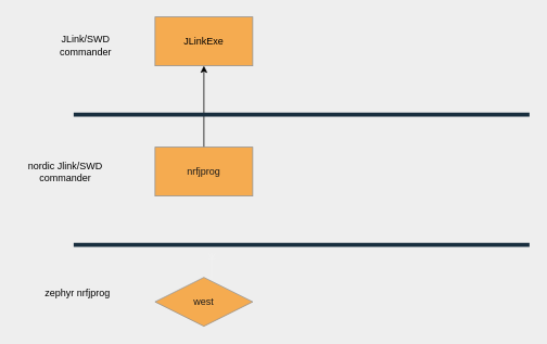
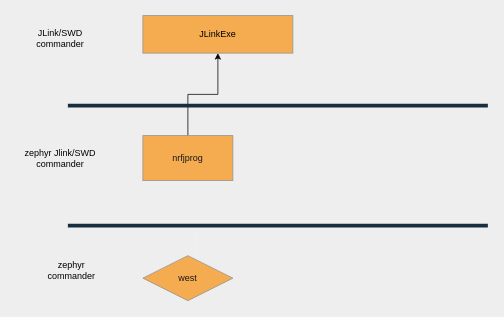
  <mxCell id="0" />
  <mxCell id="1" parent="0" />
- <mxCell id="2" value="&lt;span style=&quot;color: rgb(0 , 0 , 0)&quot;&gt;JLinkExe&lt;/span&gt;" style="whiteSpace=wrap;html=1;fillColor=#F5AB50;strokeColor=#909090;fontColor=#1A1A1A;" parent="1" vertex="1"><mxGeometry x="190" y="20" width="120" height="60" as="geometry" /></mxCell>
+ <mxCell id="2" value="&lt;span style=&quot;color: rgb(0 , 0 , 0)&quot;&gt;JLinkExe&lt;/span&gt;" style="whiteSpace=wrap;html=1;fillColor=#F5AB50;strokeColor=#909090;fontColor=#1A1A1A;" parent="1" vertex="1"><mxGeometry x="190" y="20" width="200" height="50" as="geometry" /></mxCell>
  <mxCell id="3" style="edgeStyle=orthogonalEdgeStyle;rounded=0;orthogonalLoop=1;jettySize=auto;html=1;entryX=0.5;entryY=1;entryDx=0;entryDy=0;endArrow=classic;endFill=1;strokeColor=#000000;" edge="1" parent="1" source="4" target="2"><mxGeometry relative="1" as="geometry" /></mxCell>
  <mxCell id="4" value="nrfjprog" style="whiteSpace=wrap;html=1;fillColor=#F5AB50;strokeColor=#909090;fontColor=#1A1A1A;" parent="1" vertex="1"><mxGeometry x="190" y="180" width="120" height="60" as="geometry" /></mxCell>
  <mxCell id="5" value="" style="endArrow=none;html=1;strokeColor=#182E3E;strokeWidth=5;fontColor=#1A1A1A;labelBackgroundColor=#EEEEEE;" parent="1" edge="1"><mxGeometry width="50" height="50" relative="1" as="geometry"><mxPoint x="90" y="140" as="sourcePoint" /><mxPoint x="650" y="140" as="targetPoint" /></mxGeometry></mxCell>
  <mxCell id="6" style="edgeStyle=orthogonalEdgeStyle;rounded=0;orthogonalLoop=1;jettySize=auto;html=1;exitX=0.5;exitY=0;exitDx=0;exitDy=0;endArrow=ERoneToMany;endFill=0;strokeColor=#f0f0f0;" edge="1" parent="1" source="7"><mxGeometry relative="1" as="geometry"><mxPoint x="260" y="310" as="targetPoint" /></mxGeometry></mxCell>
  <mxCell id="7" value="west" style="rhombus;whiteSpace=wrap;html=1;fillColor=#F5AB50;strokeColor=#909090;fontColor=#1A1A1A;" parent="1" vertex="1"><mxGeometry x="190" y="340" width="120" height="60" as="geometry" /></mxCell>
- <mxCell id="8" value="JLink/SWD commander" style="text;html=1;strokeColor=none;fillColor=none;align=center;verticalAlign=middle;whiteSpace=wrap;fontColor=#000000;" parent="1" vertex="1"><mxGeometry x="45" y="45" width="120" height="20" as="geometry" /></mxCell>
+ <mxCell id="8" value="JLink/SWD commander" style="text;html=1;strokeColor=none;fillColor=none;align=center;verticalAlign=middle;whiteSpace=wrap;fontColor=#000000;" parent="1" vertex="1"><mxGeometry x="20" y="40" width="120" height="20" as="geometry" /></mxCell>
  <mxCell id="9" value="" style="endArrow=none;html=1;strokeColor=#182E3E;strokeWidth=5;fontColor=#1A1A1A;labelBackgroundColor=#EEEEEE;" parent="1" edge="1"><mxGeometry width="50" height="50" relative="1" as="geometry"><mxPoint x="90" y="300" as="sourcePoint" /><mxPoint x="650" y="300" as="targetPoint" /></mxGeometry></mxCell>
- <mxCell id="10" value="zephyr nrfjprog" style="text;html=1;align=center;verticalAlign=middle;whiteSpace=wrap;fontColor=#000000;" parent="1" vertex="1"><mxGeometry x="50" y="350" width="90" height="20" as="geometry" /></mxCell>
- <mxCell id="11" value="nordic Jlink/SWD commander" style="text;html=1;strokeColor=none;fillColor=none;align=center;verticalAlign=middle;whiteSpace=wrap;fontColor=#000000;" vertex="1" parent="1"><mxGeometry x="20" y="200" width="120" height="20" as="geometry" /></mxCell>
+ <mxCell id="10" value="zephyr commander" style="text;html=1;align=center;verticalAlign=middle;whiteSpace=wrap;fontColor=#000000;" parent="1" vertex="1"><mxGeometry x="50" y="350" width="90" height="20" as="geometry" /></mxCell>
+ <mxCell id="11" value="zephyr Jlink/SWD commander" style="text;html=1;strokeColor=none;fillColor=none;align=center;verticalAlign=middle;whiteSpace=wrap;fontColor=#000000;" vertex="1" parent="1"><mxGeometry x="20" y="200" width="120" height="20" as="geometry" /></mxCell>
